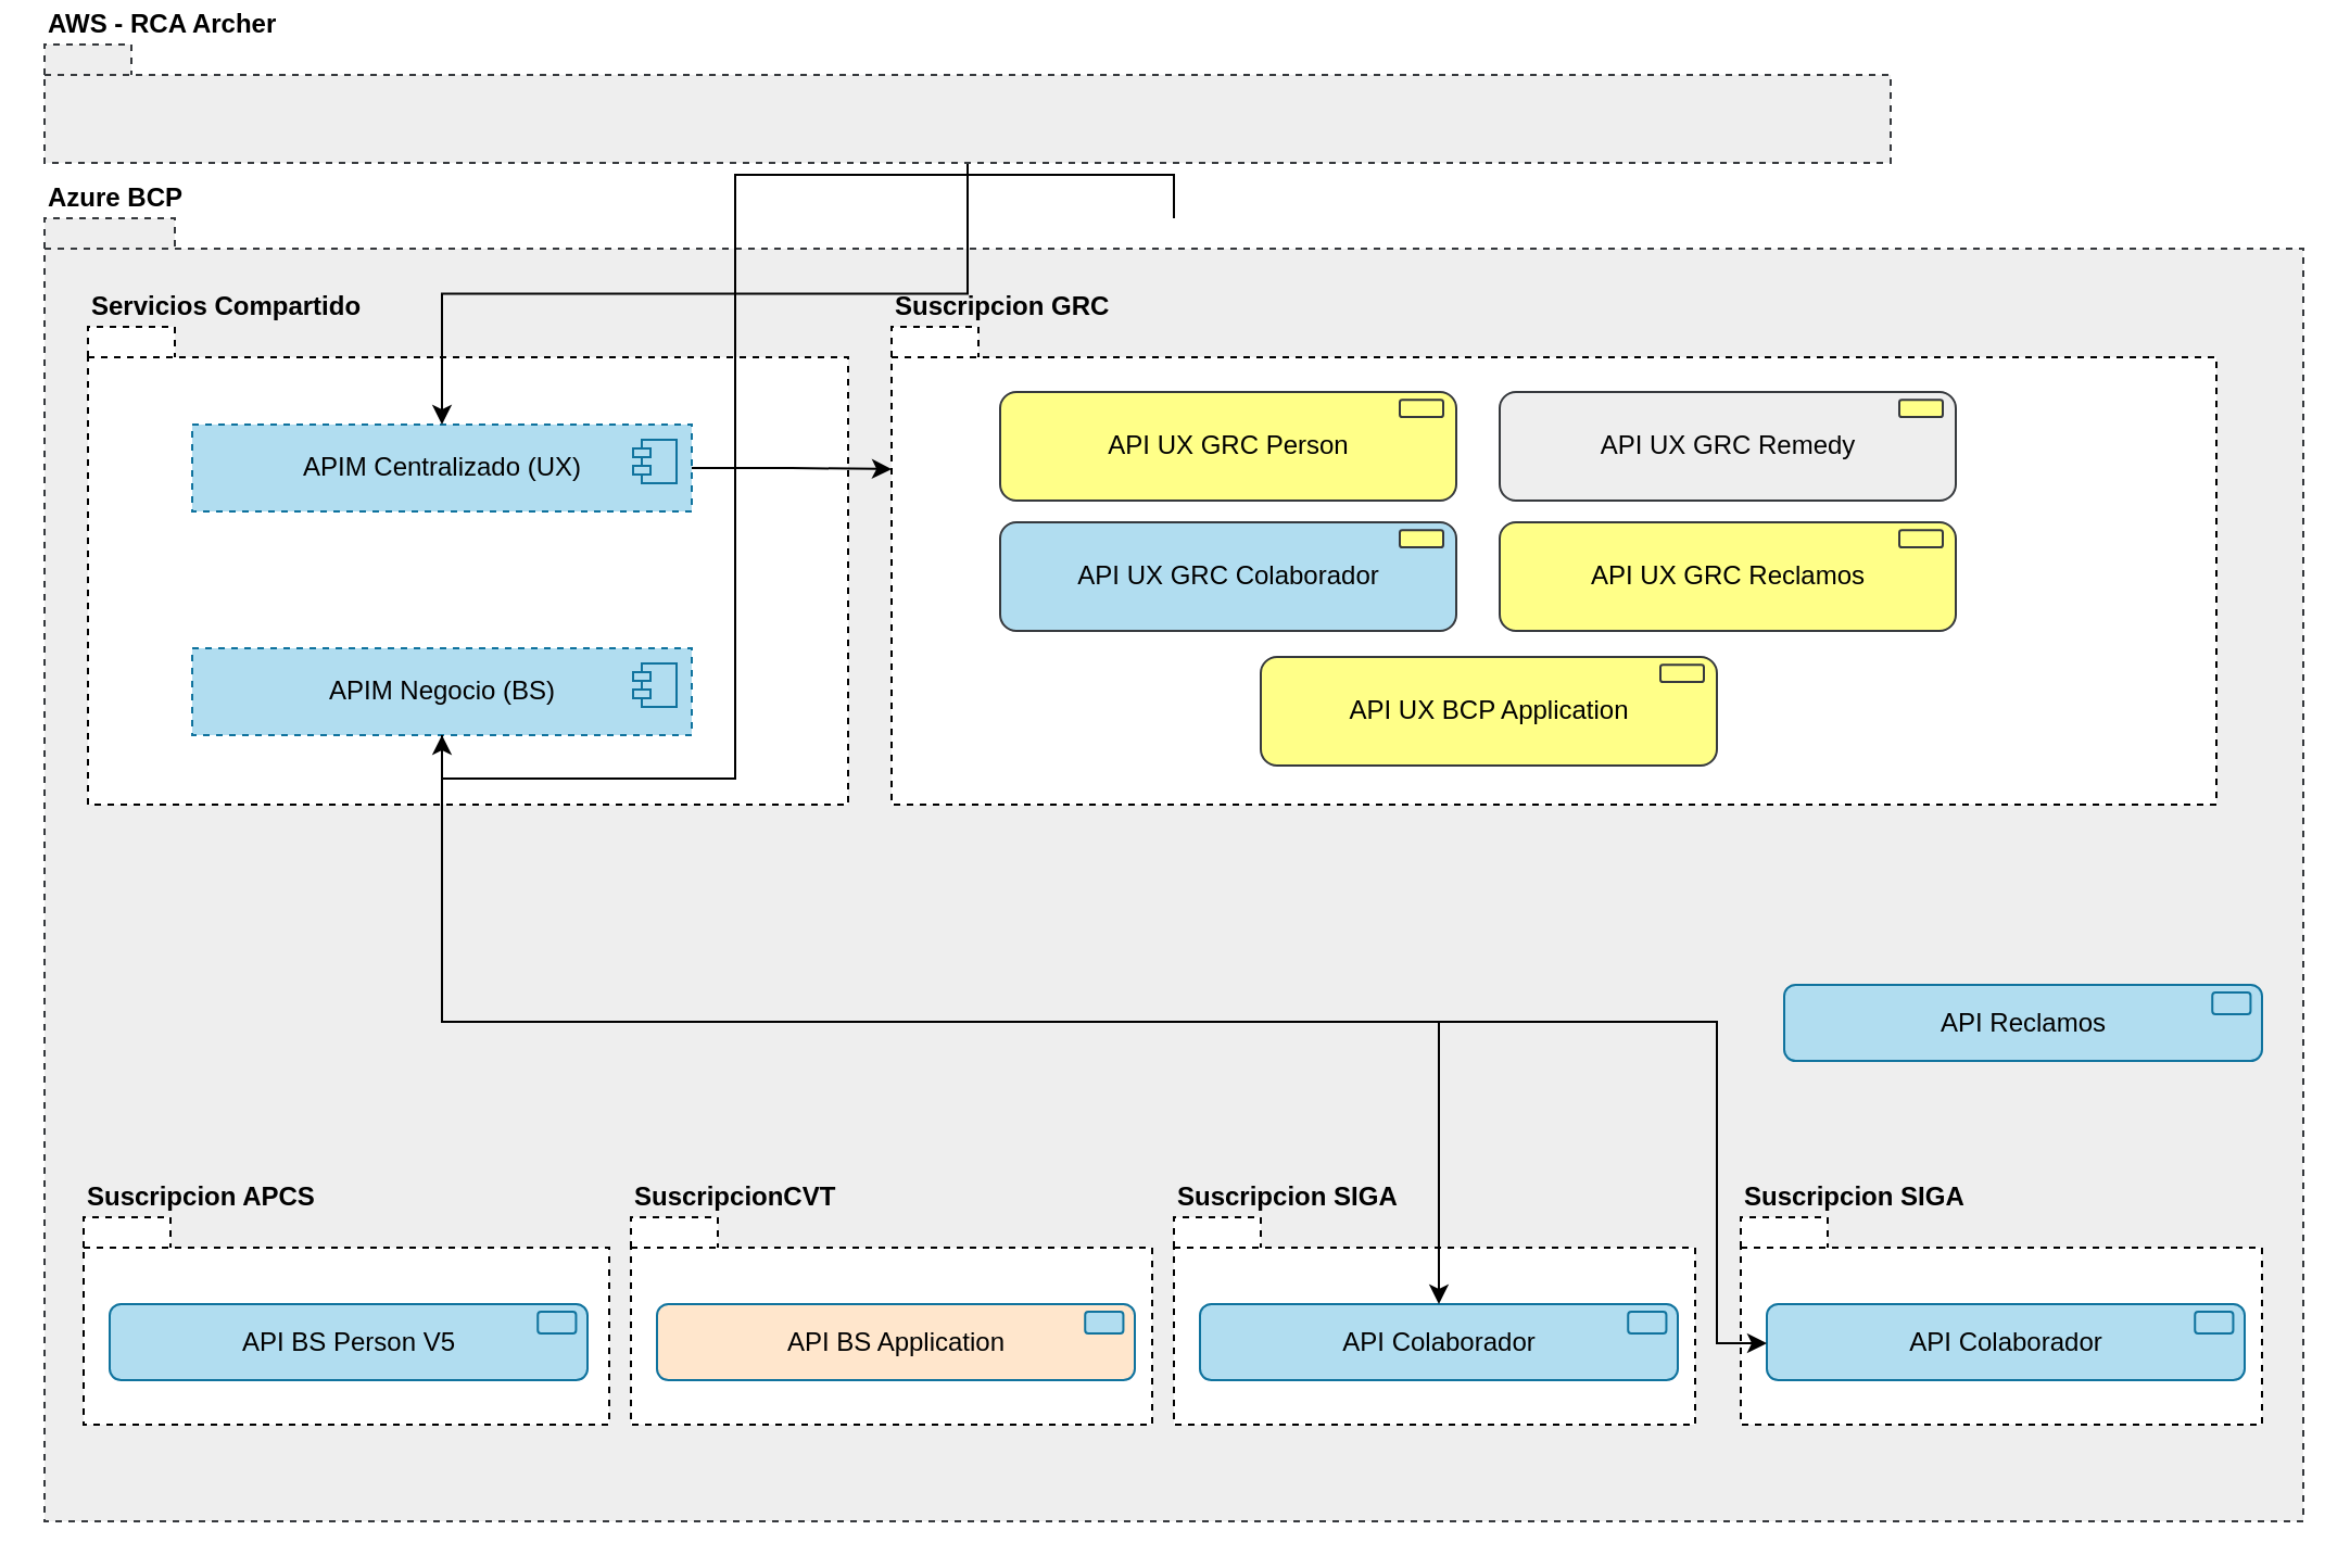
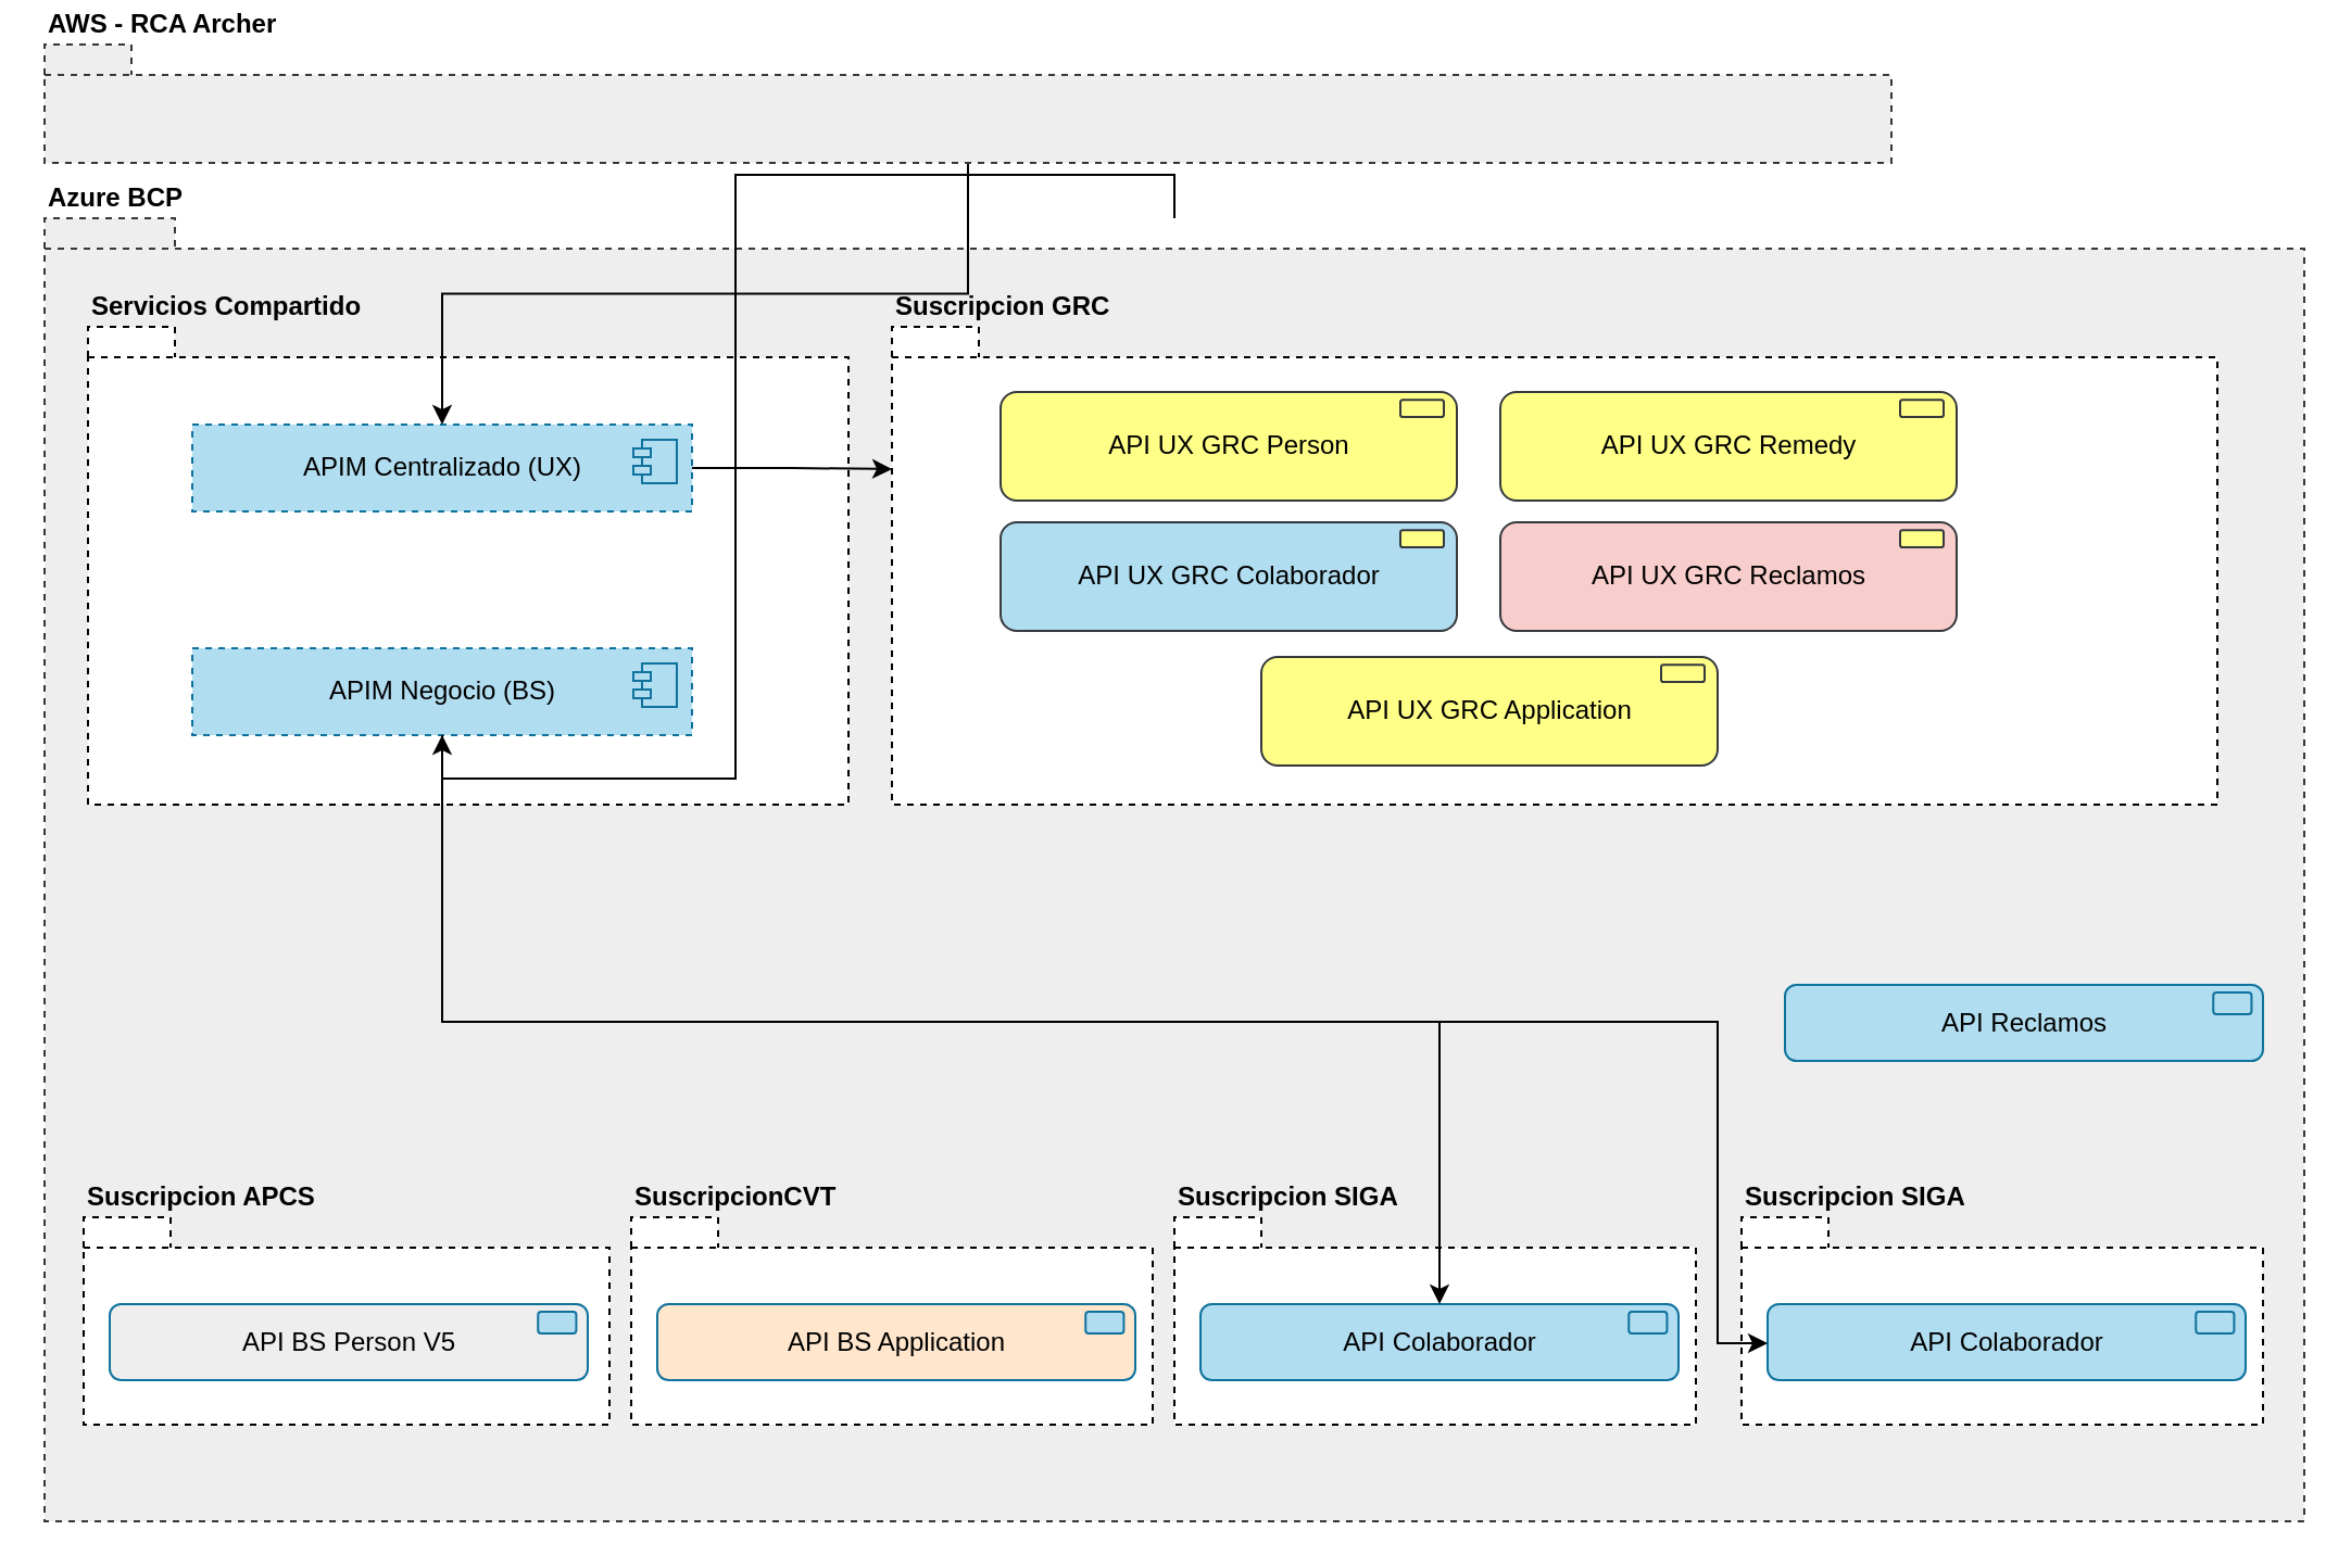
  <mxCell id="0" />
  <mxCell id="1" parent="0" />
  <mxCell id="2" value="Azure BCP" style="shape=folder;fontStyle=1;spacingTop=0;tabWidth=40;tabHeight=14;tabPosition=left;html=1;labelPosition=center;verticalLabelPosition=top;align=left;verticalAlign=bottom;dashed=1;spacingRight=0;fillColor=#eeeeee;strokeColor=#36393d;" parent="1" vertex="1"><mxGeometry x="20" y="100" width="1040" height="600" as="geometry" /></mxCell>
  <mxCell id="3" value="Servicios Compartido" style="shape=folder;fontStyle=1;spacingTop=0;tabWidth=40;tabHeight=14;tabPosition=left;html=1;labelPosition=center;verticalLabelPosition=top;align=left;verticalAlign=bottom;dashed=1;spacingRight=0;" parent="1" vertex="1"><mxGeometry x="40" y="150" width="350" height="220" as="geometry" /></mxCell>
  <mxCell id="4" value="APIM Centralizado (UX)" style="html=1;dropTarget=0;dashed=1;align=center;verticalAlign=middle;labelPosition=center;verticalLabelPosition=middle;rounded=0;fillColor=#b1ddf0;strokeColor=#10739e;" parent="1" vertex="1"><mxGeometry x="88" y="195" width="230" height="40" as="geometry" /></mxCell>
  <mxCell id="5" value="" style="shape=module;jettyWidth=8;jettyHeight=4;fillColor=#b1ddf0;strokeColor=#10739e;" parent="4" vertex="1"><mxGeometry x="1" width="20" height="20" relative="1" as="geometry"><mxPoint x="-27" y="7" as="offset" /></mxGeometry></mxCell>
  <mxCell id="6" style="edgeStyle=orthogonalEdgeStyle;rounded=0;orthogonalLoop=1;jettySize=auto;html=1;endArrow=none;endFill=0;startArrow=classic;startFill=1;" edge="1" parent="1" source="7" target="2"><mxGeometry relative="1" as="geometry" /></mxCell>
  <mxCell id="7" value="APIM Negocio (BS)" style="html=1;dropTarget=0;dashed=1;align=center;verticalAlign=middle;labelPosition=center;verticalLabelPosition=middle;rounded=0;fillColor=#b1ddf0;strokeColor=#10739e;" parent="1" vertex="1"><mxGeometry x="88" y="298" width="230" height="40" as="geometry" /></mxCell>
  <mxCell id="8" value="" style="shape=module;jettyWidth=8;jettyHeight=4;fillColor=#b1ddf0;strokeColor=#10739e;" parent="7" vertex="1"><mxGeometry x="1" width="20" height="20" relative="1" as="geometry"><mxPoint x="-27" y="7" as="offset" /></mxGeometry></mxCell>
  <mxCell id="9" value="Suscripcion GRC" style="shape=folder;fontStyle=1;spacingTop=0;tabWidth=40;tabHeight=14;tabPosition=left;html=1;labelPosition=center;verticalLabelPosition=top;align=left;verticalAlign=bottom;dashed=1;spacingRight=0;" parent="1" vertex="1"><mxGeometry x="410" y="150" width="610" height="220" as="geometry" /></mxCell>
  <mxCell id="10" value="Suscripcion APCS" style="shape=folder;fontStyle=1;spacingTop=0;tabWidth=40;tabHeight=14;tabPosition=left;html=1;labelPosition=center;verticalLabelPosition=top;align=left;verticalAlign=bottom;dashed=1;spacingRight=0;" parent="1" vertex="1"><mxGeometry x="38" y="560" width="242" height="95.5" as="geometry" /></mxCell>
  <mxCell id="11" style="edgeStyle=orthogonalEdgeStyle;rounded=0;orthogonalLoop=1;jettySize=auto;html=1;entryX=0;entryY=0;entryDx=0;entryDy=65.5;entryPerimeter=0;exitX=1;exitY=0.5;exitDx=0;exitDy=0;" parent="1" source="4" target="9" edge="1"><mxGeometry relative="1" as="geometry"><mxPoint x="320" y="240" as="sourcePoint" /></mxGeometry></mxCell>
  <mxCell id="12" style="edgeStyle=orthogonalEdgeStyle;rounded=0;orthogonalLoop=1;jettySize=auto;html=1;entryX=0.5;entryY=0;entryDx=0;entryDy=0;" parent="1" source="13" edge="1" target="4"><mxGeometry relative="1" as="geometry"><mxPoint x="204.2" y="74.958" as="sourcePoint" /><mxPoint x="203" y="194.5" as="targetPoint" /><Array as="points" /></mxGeometry></mxCell>
  <mxCell id="13" value="AWS - RCA Archer" style="shape=folder;fontStyle=1;spacingTop=0;tabWidth=40;tabHeight=14;tabPosition=left;html=1;labelPosition=center;verticalLabelPosition=top;align=left;verticalAlign=bottom;dashed=1;spacingRight=0;fillColor=#eeeeee;strokeColor=#36393d;" parent="1" vertex="1"><mxGeometry x="20" y="20" width="850" height="54.5" as="geometry" /></mxCell>
  <mxCell id="14" value="" style="group" parent="1" vertex="1" connectable="0"><mxGeometry x="460" y="180" width="210" height="50" as="geometry" /></mxCell>
  <mxCell id="15" value="API UX GRC Person" style="html=1;dropTarget=0;align=center;verticalAlign=middle;rounded=1;fillColor=#ffff88;strokeColor=#36393d;" parent="14" vertex="1"><mxGeometry width="210" height="50" as="geometry" /></mxCell>
  <mxCell id="16" value="" style="html=1;dropTarget=0;align=center;verticalAlign=middle;rounded=1;fillColor=#ffff88;strokeColor=#36393d;" parent="14" vertex="1"><mxGeometry x="184" y="3.571" width="20" height="7.937" as="geometry" /></mxCell>
  <mxCell id="17" value="" style="group" vertex="1" connectable="0" parent="1"><mxGeometry x="580" y="302" width="210" height="50" as="geometry" /></mxCell>
- <mxCell id="18" value="API UX BCP Application" style="html=1;dropTarget=0;align=center;verticalAlign=middle;rounded=1;fillColor=#ffff88;strokeColor=#36393d;" vertex="1" parent="17"><mxGeometry width="210" height="50" as="geometry" /></mxCell>
+ <mxCell id="18" value="API UX GRC Application" style="html=1;dropTarget=0;align=center;verticalAlign=middle;rounded=1;fillColor=#ffff88;strokeColor=#36393d;" vertex="1" parent="17"><mxGeometry width="210" height="50" as="geometry" /></mxCell>
  <mxCell id="19" value="" style="html=1;dropTarget=0;align=center;verticalAlign=middle;rounded=1;fillColor=#ffff88;strokeColor=#36393d;" vertex="1" parent="17"><mxGeometry x="184" y="3.571" width="20" height="7.937" as="geometry" /></mxCell>
  <mxCell id="20" value="" style="group" vertex="1" connectable="0" parent="1"><mxGeometry x="460" y="240" width="210" height="50" as="geometry" /></mxCell>
  <mxCell id="21" value="API UX GRC Colaborador" style="html=1;dropTarget=0;align=center;verticalAlign=middle;rounded=1;fillColor=#b1ddf0;strokeColor=#36393d;" vertex="1" parent="20"><mxGeometry width="210" height="50" as="geometry" /></mxCell>
  <mxCell id="22" value="" style="html=1;dropTarget=0;align=center;verticalAlign=middle;rounded=1;fillColor=#ffff88;strokeColor=#36393d;" vertex="1" parent="20"><mxGeometry x="184" y="3.571" width="20" height="7.937" as="geometry" /></mxCell>
  <mxCell id="23" value="" style="group" vertex="1" connectable="0" parent="1"><mxGeometry x="690" y="180" width="210" height="50" as="geometry" /></mxCell>
- <mxCell id="24" value="API UX GRC Remedy" style="html=1;dropTarget=0;align=center;verticalAlign=middle;rounded=1;fillColor=#eeeeee;strokeColor=#36393d;" vertex="1" parent="23"><mxGeometry width="210" height="50" as="geometry" /></mxCell>
+ <mxCell id="24" value="API UX GRC Remedy" style="html=1;dropTarget=0;align=center;verticalAlign=middle;rounded=1;fillColor=#ffff88;strokeColor=#36393d;" vertex="1" parent="23"><mxGeometry width="210" height="50" as="geometry" /></mxCell>
  <mxCell id="25" value="" style="html=1;dropTarget=0;align=center;verticalAlign=middle;rounded=1;fillColor=#ffff88;strokeColor=#36393d;" vertex="1" parent="23"><mxGeometry x="184" y="3.571" width="20" height="7.937" as="geometry" /></mxCell>
  <mxCell id="26" value="" style="group" vertex="1" connectable="0" parent="1"><mxGeometry x="690" y="240" width="210" height="50" as="geometry" /></mxCell>
- <mxCell id="27" value="API UX GRC Reclamos" style="html=1;dropTarget=0;align=center;verticalAlign=middle;rounded=1;fillColor=#ffff88;strokeColor=#36393d;" vertex="1" parent="26"><mxGeometry width="210" height="50" as="geometry" /></mxCell>
+ <mxCell id="27" value="API UX GRC Reclamos" style="html=1;dropTarget=0;align=center;verticalAlign=middle;rounded=1;fillColor=#f8cecc;strokeColor=#36393d;" vertex="1" parent="26"><mxGeometry width="210" height="50" as="geometry" /></mxCell>
  <mxCell id="28" value="" style="html=1;dropTarget=0;align=center;verticalAlign=middle;rounded=1;fillColor=#ffff88;strokeColor=#36393d;" vertex="1" parent="26"><mxGeometry x="184" y="3.571" width="20" height="7.937" as="geometry" /></mxCell>
  <mxCell id="29" value="" style="group" vertex="1" connectable="0" parent="1"><mxGeometry x="50" y="600" width="220" height="35" as="geometry" /></mxCell>
- <mxCell id="30" value="API BS Person V5" style="html=1;dropTarget=0;align=center;verticalAlign=middle;rounded=1;fillColor=#b1ddf0;strokeColor=#10739e;" parent="29" vertex="1"><mxGeometry width="220" height="35" as="geometry" /></mxCell>
+ <mxCell id="30" value="API BS Person V5" style="html=1;dropTarget=0;align=center;verticalAlign=middle;rounded=1;fillColor=#eeeeee;strokeColor=#10739e;" parent="29" vertex="1"><mxGeometry width="220" height="35" as="geometry" /></mxCell>
  <mxCell id="31" value="" style="html=1;dropTarget=0;align=center;verticalAlign=middle;rounded=1;fillColor=#b1ddf0;strokeColor=#10739e;" parent="29" vertex="1"><mxGeometry x="197.12" y="3.5" width="17.6" height="10" as="geometry" /></mxCell>
  <mxCell id="32" value="SuscripcionCVT" style="shape=folder;fontStyle=1;spacingTop=0;tabWidth=40;tabHeight=14;tabPosition=left;html=1;labelPosition=center;verticalLabelPosition=top;align=left;verticalAlign=bottom;dashed=1;spacingRight=0;" vertex="1" parent="1"><mxGeometry x="290" y="560" width="240" height="95.5" as="geometry" /></mxCell>
  <mxCell id="33" value="" style="group" vertex="1" connectable="0" parent="1"><mxGeometry x="302" y="600" width="220" height="35" as="geometry" /></mxCell>
  <mxCell id="34" value="API BS Application" style="html=1;dropTarget=0;align=center;verticalAlign=middle;rounded=1;fillColor=#ffe6cc;strokeColor=#10739e;" vertex="1" parent="33"><mxGeometry width="220" height="35" as="geometry" /></mxCell>
  <mxCell id="35" value="" style="html=1;dropTarget=0;align=center;verticalAlign=middle;rounded=1;fillColor=#b1ddf0;strokeColor=#10739e;" vertex="1" parent="33"><mxGeometry x="197.12" y="3.5" width="17.6" height="10" as="geometry" /></mxCell>
  <mxCell id="36" value="Suscripcion SIGA" style="shape=folder;fontStyle=1;spacingTop=0;tabWidth=40;tabHeight=14;tabPosition=left;html=1;labelPosition=center;verticalLabelPosition=top;align=left;verticalAlign=bottom;dashed=1;spacingRight=0;" vertex="1" parent="1"><mxGeometry x="540" y="560" width="240" height="95.5" as="geometry" /></mxCell>
  <mxCell id="37" value="" style="group" vertex="1" connectable="0" parent="1"><mxGeometry x="552" y="600" width="220" height="35" as="geometry" /></mxCell>
  <mxCell id="38" value="API Colaborador" style="html=1;dropTarget=0;align=center;verticalAlign=middle;rounded=1;fillColor=#b1ddf0;strokeColor=#10739e;" vertex="1" parent="37"><mxGeometry width="220" height="35" as="geometry" /></mxCell>
  <mxCell id="39" value="" style="html=1;dropTarget=0;align=center;verticalAlign=middle;rounded=1;fillColor=#b1ddf0;strokeColor=#10739e;" vertex="1" parent="37"><mxGeometry x="197.12" y="3.5" width="17.6" height="10" as="geometry" /></mxCell>
  <mxCell id="40" value="Suscripcion SIGA" style="shape=folder;fontStyle=1;spacingTop=0;tabWidth=40;tabHeight=14;tabPosition=left;html=1;labelPosition=center;verticalLabelPosition=top;align=left;verticalAlign=bottom;dashed=1;spacingRight=0;" vertex="1" parent="1"><mxGeometry x="801" y="560" width="240" height="95.5" as="geometry" /></mxCell>
  <mxCell id="41" value="" style="group" vertex="1" connectable="0" parent="1"><mxGeometry x="813" y="600" width="220" height="35" as="geometry" /></mxCell>
  <mxCell id="42" value="API Colaborador" style="html=1;dropTarget=0;align=center;verticalAlign=middle;rounded=1;fillColor=#b1ddf0;strokeColor=#10739e;" vertex="1" parent="41"><mxGeometry width="220" height="35" as="geometry" /></mxCell>
  <mxCell id="43" value="" style="html=1;dropTarget=0;align=center;verticalAlign=middle;rounded=1;fillColor=#b1ddf0;strokeColor=#10739e;" vertex="1" parent="41"><mxGeometry x="197.12" y="3.5" width="17.6" height="10" as="geometry" /></mxCell>
  <mxCell id="44" value="" style="group" vertex="1" connectable="0" parent="1"><mxGeometry x="821" y="453" width="220" height="35" as="geometry" /></mxCell>
  <mxCell id="45" value="API Reclamos" style="html=1;dropTarget=0;align=center;verticalAlign=middle;rounded=1;fillColor=#b1ddf0;strokeColor=#10739e;" vertex="1" parent="44"><mxGeometry width="220" height="35" as="geometry" /></mxCell>
  <mxCell id="46" value="" style="html=1;dropTarget=0;align=center;verticalAlign=middle;rounded=1;fillColor=#b1ddf0;strokeColor=#10739e;" vertex="1" parent="44"><mxGeometry x="197.12" y="3.5" width="17.6" height="10" as="geometry" /></mxCell>
  <mxCell id="47" style="edgeStyle=orthogonalEdgeStyle;rounded=0;orthogonalLoop=1;jettySize=auto;html=1;startArrow=none;startFill=0;endArrow=classic;endFill=1;" edge="1" parent="1" source="7" target="42"><mxGeometry relative="1" as="geometry"><Array as="points"><mxPoint x="203" y="470" /><mxPoint x="790" y="470" /><mxPoint x="790" y="618" /></Array></mxGeometry></mxCell>
  <mxCell id="48" style="edgeStyle=orthogonalEdgeStyle;rounded=0;orthogonalLoop=1;jettySize=auto;html=1;startArrow=none;startFill=0;endArrow=classic;endFill=1;" edge="1" parent="1" source="7" target="38"><mxGeometry relative="1" as="geometry"><Array as="points"><mxPoint x="203" y="470" /><mxPoint x="662" y="470" /></Array></mxGeometry></mxCell>
